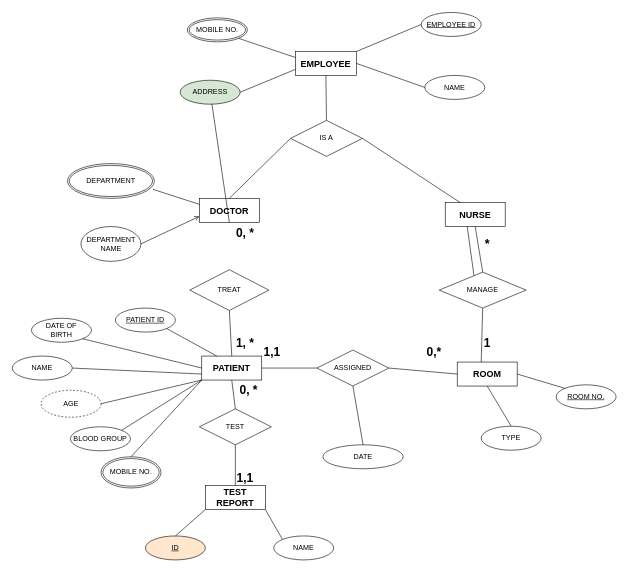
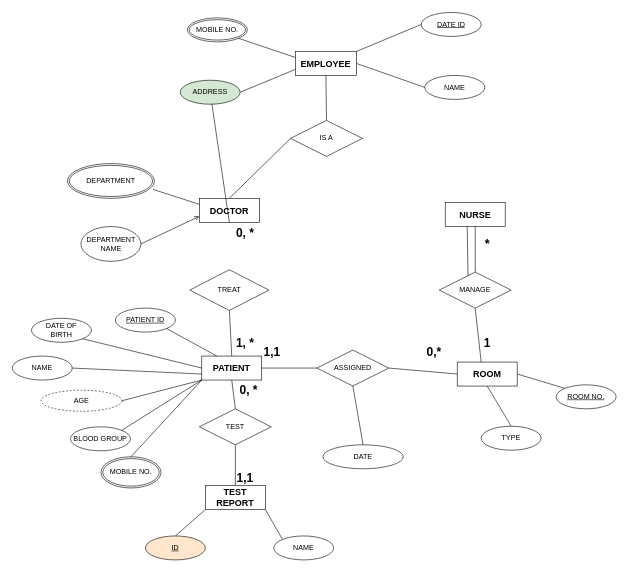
  <mxCell id="0" />
  <mxCell id="1" parent="0" />
  <mxCell id="2" value="&lt;b&gt;&lt;font style=&quot;font-size: 15px&quot;&gt;NURSE&lt;/font&gt;&lt;/b&gt;" style="whiteSpace=wrap;html=1;align=center;" vertex="1" parent="1"><mxGeometry x="742" y="337" width="100" height="40" as="geometry" /></mxCell>
  <mxCell id="3" value="&lt;b&gt;&lt;font style=&quot;font-size: 15px&quot;&gt;DOCTOR&lt;/font&gt;&lt;/b&gt;" style="whiteSpace=wrap;html=1;align=center;" vertex="1" parent="1"><mxGeometry x="332" y="330" width="100" height="40" as="geometry" /></mxCell>
  <mxCell id="4" value="&lt;b&gt;&lt;font style=&quot;font-size: 15px&quot;&gt;EMPLOYEE&lt;/font&gt;&lt;/b&gt;" style="whiteSpace=wrap;html=1;align=center;" vertex="1" parent="1"><mxGeometry x="492" y="85" width="102" height="40" as="geometry" /></mxCell>
  <mxCell id="5" value="ADDRESS" style="ellipse;whiteSpace=wrap;html=1;align=center;fillColor=#d5e8d4;" vertex="1" parent="1"><mxGeometry x="300" y="133" width="100" height="40" as="geometry" /></mxCell>
  <mxCell id="6" value="DEPARTMENT NAME" style="ellipse;whiteSpace=wrap;html=1;align=center;" vertex="1" parent="1"><mxGeometry x="134.5" y="377" width="100" height="58" as="geometry" /></mxCell>
  <mxCell id="7" value="NAME" style="ellipse;whiteSpace=wrap;html=1;align=center;" vertex="1" parent="1"><mxGeometry x="708" y="125" width="100" height="40" as="geometry" /></mxCell>
  <mxCell id="8" value="DEPARTMENT" style="ellipse;shape=doubleEllipse;margin=3;whiteSpace=wrap;html=1;align=center;" vertex="1" parent="1"><mxGeometry x="112" y="272" width="145" height="58" as="geometry" /></mxCell>
  <mxCell id="9" value="MOBILE NO." style="ellipse;shape=doubleEllipse;margin=3;whiteSpace=wrap;html=1;align=center;" vertex="1" parent="1"><mxGeometry x="312" y="29" width="100" height="40" as="geometry" /></mxCell>
  <mxCell id="10" value="IS A" style="shape=rhombus;perimeter=rhombusPerimeter;whiteSpace=wrap;html=1;align=center;" vertex="1" parent="1"><mxGeometry x="484" y="200" width="120" height="60" as="geometry" /></mxCell>
  <mxCell id="11" value="&lt;b&gt;&lt;font style=&quot;font-size: 15px&quot;&gt;PATIENT&lt;/font&gt;&lt;/b&gt;" style="whiteSpace=wrap;html=1;align=center;" vertex="1" parent="1"><mxGeometry x="336" y="593" width="100" height="40" as="geometry" /></mxCell>
  <mxCell id="12" value="TREAT" style="shape=rhombus;perimeter=rhombusPerimeter;whiteSpace=wrap;html=1;align=center;" vertex="1" parent="1"><mxGeometry x="316" y="449" width="132" height="68" as="geometry" /></mxCell>
  <mxCell id="13" style="edgeStyle=orthogonalEdgeStyle;rounded=0;orthogonalLoop=1;jettySize=auto;html=1;exitX=0.5;exitY=1;exitDx=0;exitDy=0;" edge="1" parent="1" source="12" target="12"><mxGeometry relative="1" as="geometry" /></mxCell>
  <mxCell id="14" value="NAME" style="ellipse;whiteSpace=wrap;html=1;align=center;" vertex="1" parent="1"><mxGeometry x="456" y="893" width="100" height="40" as="geometry" /></mxCell>
  <mxCell id="15" value="BLOOD GROUP" style="ellipse;whiteSpace=wrap;html=1;align=center;" vertex="1" parent="1"><mxGeometry x="117" y="711" width="100" height="40" as="geometry" /></mxCell>
  <mxCell id="16" value="NAME" style="ellipse;whiteSpace=wrap;html=1;align=center;" vertex="1" parent="1"><mxGeometry x="20" y="593" width="100" height="40" as="geometry" /></mxCell>
  <mxCell id="17" value="DATE OF &lt;br&gt;BIRTH" style="ellipse;whiteSpace=wrap;html=1;align=center;" vertex="1" parent="1"><mxGeometry x="52" y="530" width="100" height="40" as="geometry" /></mxCell>
- <mxCell id="18" value="AGE" style="ellipse;whiteSpace=wrap;html=1;align=center;dashed=1;" vertex="1" parent="1"><mxGeometry x="68" y="650" width="100" height="45" as="geometry" /></mxCell>
+ <mxCell id="18" value="AGE" style="ellipse;whiteSpace=wrap;html=1;align=center;dashed=1;" vertex="1" parent="1"><mxGeometry x="68" y="650" width="135" height="35" as="geometry" /></mxCell>
  <mxCell id="19" value="MOBILE NO." style="ellipse;shape=doubleEllipse;margin=3;whiteSpace=wrap;html=1;align=center;" vertex="1" parent="1"><mxGeometry x="168" y="761" width="100" height="52" as="geometry" /></mxCell>
  <mxCell id="20" value="&lt;b&gt;&lt;font style=&quot;font-size: 15px&quot;&gt;ROOM&lt;/font&gt;&lt;/b&gt;" style="whiteSpace=wrap;html=1;align=center;" vertex="1" parent="1"><mxGeometry x="762" y="603" width="100" height="40" as="geometry" /></mxCell>
  <mxCell id="21" style="edgeStyle=orthogonalEdgeStyle;rounded=0;orthogonalLoop=1;jettySize=auto;html=1;exitX=0.5;exitY=1;exitDx=0;exitDy=0;" edge="1" parent="1" source="3" target="3"><mxGeometry relative="1" as="geometry" /></mxCell>
  <mxCell id="22" value="TEST" style="shape=rhombus;perimeter=rhombusPerimeter;whiteSpace=wrap;html=1;align=center;" vertex="1" parent="1"><mxGeometry x="332" y="681" width="120" height="60" as="geometry" /></mxCell>
  <mxCell id="23" value="&lt;b&gt;&lt;font style=&quot;font-size: 15px&quot;&gt;TEST REPORT&lt;/font&gt;&lt;/b&gt;" style="whiteSpace=wrap;html=1;align=center;" vertex="1" parent="1"><mxGeometry x="342" y="809" width="100" height="40" as="geometry" /></mxCell>
- <mxCell id="24" value="MANAGE" style="shape=rhombus;perimeter=rhombusPerimeter;whiteSpace=wrap;html=1;align=center;" vertex="1" parent="1"><mxGeometry x="732" y="453" width="145" height="60" as="geometry" /></mxCell>
+ <mxCell id="24" value="MANAGE" style="shape=rhombus;perimeter=rhombusPerimeter;whiteSpace=wrap;html=1;align=center;" vertex="1" parent="1"><mxGeometry x="732" y="453" width="120" height="60" as="geometry" /></mxCell>
  <mxCell id="25" value="ASSIGNED" style="shape=rhombus;perimeter=rhombusPerimeter;whiteSpace=wrap;html=1;align=center;" vertex="1" parent="1"><mxGeometry x="528" y="583" width="120" height="60" as="geometry" /></mxCell>
  <mxCell id="26" value="ID" style="ellipse;whiteSpace=wrap;html=1;align=center;fontStyle=4;fillColor=#ffe6cc;" vertex="1" parent="1"><mxGeometry x="242" y="893" width="100" height="40" as="geometry" /></mxCell>
- <mxCell id="27" value="EMPLOYEE ID" style="ellipse;whiteSpace=wrap;html=1;align=center;fontStyle=4;" vertex="1" parent="1"><mxGeometry x="702" y="20" width="100" height="40" as="geometry" /></mxCell>
+ <mxCell id="27" value="DATE ID" style="ellipse;whiteSpace=wrap;html=1;align=center;fontStyle=4;" vertex="1" parent="1"><mxGeometry x="702" y="20" width="100" height="40" as="geometry" /></mxCell>
  <mxCell id="28" value="PATIENT ID" style="ellipse;whiteSpace=wrap;html=1;align=center;fontStyle=4;" vertex="1" parent="1"><mxGeometry y="513" width="100" height="40" as="geometry" x="192" /></mxCell>
  <mxCell id="29" value="TYPE" style="ellipse;whiteSpace=wrap;html=1;align=center;" vertex="1" parent="1"><mxGeometry x="802" y="710" width="100" height="40" as="geometry" /></mxCell>
  <mxCell id="30" value="ROOM NO." style="ellipse;whiteSpace=wrap;html=1;align=center;fontStyle=4;" vertex="1" parent="1"><mxGeometry x="927" y="641" width="100" height="40" as="geometry" /></mxCell>
  <mxCell id="31" value="DATE" style="ellipse;whiteSpace=wrap;html=1;align=center;" vertex="1" parent="1"><mxGeometry x="538" y="741" width="134" height="40" as="geometry" /></mxCell>
  <mxCell id="32" value="" style="endArrow=none;html=1;rounded=0;exitX=1;exitY=1;exitDx=0;exitDy=0;" edge="1" parent="1" source="9"><mxGeometry relative="1" as="geometry"><mxPoint x="342" y="69" as="sourcePoint" /><mxPoint x="492" y="95" as="targetPoint" /></mxGeometry></mxCell>
  <mxCell id="33" value="" style="endArrow=none;html=1;rounded=0;exitX=1;exitY=0;exitDx=0;exitDy=0;entryX=0;entryY=1;entryDx=0;entryDy=0;" edge="1" parent="1" source="15" target="11"><mxGeometry relative="1" as="geometry"><mxPoint y="695" as="sourcePoint" x="192" /><mxPoint x="352" y="695" as="targetPoint" /></mxGeometry></mxCell>
  <mxCell id="34" value="" style="endArrow=none;html=1;rounded=0;entryX=0;entryY=0.75;entryDx=0;entryDy=0;exitX=1;exitY=0.5;exitDx=0;exitDy=0;" edge="1" parent="1" source="5" target="4"><mxGeometry relative="1" as="geometry"><mxPoint x="336" y="125" as="sourcePoint" /><mxPoint x="496" y="125" as="targetPoint" /></mxGeometry></mxCell>
  <mxCell id="35" value="" style="endArrow=none;html=1;rounded=0;entryX=0;entryY=1;entryDx=0;entryDy=0;exitX=0.5;exitY=0;exitDx=0;exitDy=0;" edge="1" parent="1" source="19" target="11"><mxGeometry relative="1" as="geometry"><mxPoint x="237" y="758" as="sourcePoint" /><mxPoint x="400" y="721" as="targetPoint" /></mxGeometry></mxCell>
  <mxCell id="36" value="" style="endArrow=none;html=1;rounded=0;exitX=1;exitY=0.5;exitDx=0;exitDy=0;entryX=0;entryY=1;entryDx=0;entryDy=0;" edge="1" parent="1" source="18" target="11"><mxGeometry relative="1" as="geometry"><mxPoint x="168" y="650" as="sourcePoint" /><mxPoint x="328" y="650" as="targetPoint" /><Array as="points" /></mxGeometry></mxCell>
  <mxCell id="37" value="" style="endArrow=none;html=1;rounded=0;exitX=1;exitY=1;exitDx=0;exitDy=0;" edge="1" parent="1" source="17"><mxGeometry relative="1" as="geometry"><mxPoint x="177" y="575" as="sourcePoint" /><mxPoint x="336" y="613" as="targetPoint" /><Array as="points" /></mxGeometry></mxCell>
  <mxCell id="38" value="" style="endArrow=none;html=1;rounded=0;entryX=0.25;entryY=0;entryDx=0;entryDy=0;exitX=1;exitY=1;exitDx=0;exitDy=0;" edge="1" parent="1" source="28" target="11"><mxGeometry relative="1" as="geometry"><mxPoint x="240" y="581" as="sourcePoint" /><mxPoint x="400" y="581" as="targetPoint" /></mxGeometry></mxCell>
  <mxCell id="39" value="" style="endArrow=none;html=1;rounded=0;entryX=0;entryY=0.75;entryDx=0;entryDy=0;exitX=1;exitY=0.5;exitDx=0;exitDy=0;" edge="1" parent="1" source="16" target="11"><mxGeometry relative="1" as="geometry"><mxPoint y="660" as="sourcePoint" x="192" /><mxPoint x="352" y="660" as="targetPoint" /></mxGeometry></mxCell>
  <mxCell id="40" value="" style="endArrow=none;html=1;rounded=0;exitX=1;exitY=0.5;exitDx=0;exitDy=0;entryX=0;entryY=0.5;entryDx=0;entryDy=0;" edge="1" parent="1" source="11" target="25"><mxGeometry relative="1" as="geometry"><mxPoint x="537" y="513" as="sourcePoint" /><mxPoint x="637" y="513" as="targetPoint" /></mxGeometry></mxCell>
  <mxCell id="41" value="" style="endArrow=none;html=1;rounded=0;entryX=0.5;entryY=1;entryDx=0;entryDy=0;exitX=0.5;exitY=0;exitDx=0;exitDy=0;" edge="1" parent="1" source="11" target="12"><mxGeometry relative="1" as="geometry"><mxPoint x="382" y="575" as="sourcePoint" /><mxPoint x="436" y="541.5" as="targetPoint" /></mxGeometry></mxCell>
  <mxCell id="42" value="" style="endArrow=none;html=1;rounded=0;entryX=0.5;entryY=0;entryDx=0;entryDy=0;exitX=0.5;exitY=1;exitDx=0;exitDy=0;" edge="1" parent="1" source="25" target="31"><mxGeometry relative="1" as="geometry"><mxPoint x="597" y="650" as="sourcePoint" /><mxPoint x="698" y="695" as="targetPoint" /></mxGeometry></mxCell>
  <mxCell id="43" value="" style="endArrow=none;html=1;rounded=0;exitX=0.5;exitY=1;exitDx=0;exitDy=0;entryX=0.5;entryY=0;entryDx=0;entryDy=0;" edge="1" parent="1" source="20" target="29"><mxGeometry relative="1" as="geometry"><mxPoint x="767" y="693" as="sourcePoint" /><mxPoint x="927" y="693" as="targetPoint" /></mxGeometry></mxCell>
  <mxCell id="44" value="" style="endArrow=none;html=1;rounded=0;exitX=1;exitY=0.5;exitDx=0;exitDy=0;entryX=0;entryY=0;entryDx=0;entryDy=0;" edge="1" parent="1" source="20" target="30"><mxGeometry relative="1" as="geometry"><mxPoint x="867" y="620" as="sourcePoint" /><mxPoint x="1027" y="620" as="targetPoint" /></mxGeometry></mxCell>
  <mxCell id="45" value="" style="endArrow=none;html=1;rounded=0;entryX=0.5;entryY=1;entryDx=0;entryDy=0;exitX=0.4;exitY=0;exitDx=0;exitDy=0;exitPerimeter=0;" edge="1" parent="1" source="20" target="24"><mxGeometry relative="1" as="geometry"><mxPoint x="792" y="545" as="sourcePoint" /><mxPoint x="908" y="549" as="targetPoint" /></mxGeometry></mxCell>
  <mxCell id="46" value="" style="endArrow=none;html=1;rounded=0;exitX=0.5;exitY=1;exitDx=0;exitDy=0;" edge="1" parent="1" source="3" target="5"><mxGeometry relative="1" as="geometry"><mxPoint x="324" y="410" as="sourcePoint" /><mxPoint x="382" y="425" as="targetPoint" /></mxGeometry></mxCell>
  <mxCell id="47" value="" style="endArrow=open;html=1;rounded=0;exitX=1;exitY=0.5;exitDx=0;exitDy=0;entryX=0;entryY=0.75;entryDx=0;entryDy=0;" edge="1" parent="1" source="6" target="3"><mxGeometry relative="1" as="geometry"><mxPoint y="377" as="sourcePoint" x="192" /><mxPoint x="352" y="377" as="targetPoint" /></mxGeometry></mxCell>
  <mxCell id="48" value="" style="endArrow=none;html=1;rounded=0;entryX=0;entryY=0.25;entryDx=0;entryDy=0;exitX=0.984;exitY=0.741;exitDx=0;exitDy=0;exitPerimeter=0;" edge="1" parent="1" source="8" target="3"><mxGeometry relative="1" as="geometry"><mxPoint y="328" as="sourcePoint" x="192" /><mxPoint x="312" y="328" as="targetPoint" /></mxGeometry></mxCell>
- <mxCell id="49" value="" style="endArrow=none;html=1;rounded=0;exitX=1;exitY=0.5;exitDx=0;exitDy=0;entryX=0.25;entryY=0;entryDx=0;entryDy=0;" edge="1" parent="1" source="10" target="2"><mxGeometry relative="1" as="geometry"><mxPoint x="627" y="290" as="sourcePoint" /><mxPoint x="747" y="335" as="targetPoint" /></mxGeometry></mxCell>
  <mxCell id="50" value="" style="endArrow=none;html=1;rounded=0;entryX=0;entryY=0.5;entryDx=0;entryDy=0;exitX=0.5;exitY=0;exitDx=0;exitDy=0;" edge="1" parent="1" source="3" target="10"><mxGeometry relative="1" as="geometry"><mxPoint x="336" y="290" as="sourcePoint" /><mxPoint x="496" y="290" as="targetPoint" /></mxGeometry></mxCell>
  <mxCell id="51" value="" style="endArrow=none;html=1;rounded=0;entryX=0.5;entryY=0;entryDx=0;entryDy=0;exitX=0.5;exitY=1;exitDx=0;exitDy=0;" edge="1" parent="1" source="4" target="10"><mxGeometry relative="1" as="geometry"><mxPoint x="448" y="185" as="sourcePoint" /><mxPoint x="608" y="185" as="targetPoint" /></mxGeometry></mxCell>
  <mxCell id="52" value="" style="endArrow=none;html=1;rounded=0;exitX=1;exitY=0.5;exitDx=0;exitDy=0;entryX=0;entryY=0.5;entryDx=0;entryDy=0;" edge="1" parent="1" source="4" target="7"><mxGeometry relative="1" as="geometry"><mxPoint x="556" y="131" as="sourcePoint" /><mxPoint x="716" y="131" as="targetPoint" /></mxGeometry></mxCell>
  <mxCell id="53" value="" style="endArrow=none;html=1;rounded=0;exitX=1;exitY=0;exitDx=0;exitDy=0;entryX=0;entryY=0.5;entryDx=0;entryDy=0;" edge="1" parent="1" source="4" target="27"><mxGeometry relative="1" as="geometry"><mxPoint x="567" y="60" as="sourcePoint" /><mxPoint x="687" y="60" as="targetPoint" /></mxGeometry></mxCell>
  <mxCell id="54" value="" style="endArrow=none;html=1;rounded=0;entryX=0.5;entryY=1;entryDx=0;entryDy=0;exitX=0.5;exitY=0;exitDx=0;exitDy=0;" edge="1" parent="1" source="24" target="2"><mxGeometry relative="1" as="geometry"><mxPoint x="492" y="455" as="sourcePoint" /><mxPoint x="652" y="455" as="targetPoint" /></mxGeometry></mxCell>
  <mxCell id="55" value="" style="endArrow=none;html=1;rounded=0;exitX=0.5;exitY=0;exitDx=0;exitDy=0;entryX=0.5;entryY=1;entryDx=0;entryDy=0;" edge="1" parent="1" source="22" target="11"><mxGeometry relative="1" as="geometry"><mxPoint x="462" y="410" as="sourcePoint" /><mxPoint x="622" y="410" as="targetPoint" /></mxGeometry></mxCell>
  <mxCell id="56" value="" style="endArrow=none;html=1;rounded=0;entryX=0.367;entryY=1;entryDx=0;entryDy=0;exitX=0.4;exitY=0.1;exitDx=0;exitDy=0;exitPerimeter=0;entryPerimeter=0;" edge="1" parent="1" source="24" target="2"><mxGeometry relative="1" as="geometry"><mxPoint x="747" y="440" as="sourcePoint" /><mxPoint x="622" y="410" as="targetPoint" /></mxGeometry></mxCell>
  <mxCell id="57" value="" style="endArrow=none;html=1;rounded=0;exitX=0.5;exitY=0;exitDx=0;exitDy=0;entryX=0.5;entryY=1;entryDx=0;entryDy=0;" edge="1" parent="1" source="23" target="22"><mxGeometry relative="1" as="geometry"><mxPoint x="462" y="410" as="sourcePoint" /><mxPoint x="622" y="410" as="targetPoint" /></mxGeometry></mxCell>
  <mxCell id="58" value="" style="endArrow=none;html=1;rounded=0;entryX=0;entryY=0.5;entryDx=0;entryDy=0;exitX=1;exitY=0.5;exitDx=0;exitDy=0;" edge="1" parent="1" source="25" target="20"><mxGeometry relative="1" as="geometry"><mxPoint x="462" y="560" as="sourcePoint" /><mxPoint x="622" y="560" as="targetPoint" /></mxGeometry></mxCell>
  <mxCell id="59" value="&lt;b&gt;&lt;font style=&quot;font-size: 20px&quot;&gt;0, *&lt;/font&gt;&lt;/b&gt;" style="text;html=1;align=center;verticalAlign=middle;resizable=0;points=[];autosize=1;" vertex="1" parent="1"><mxGeometry x="378" y="372" width="60" height="30" as="geometry" /></mxCell>
  <mxCell id="60" value="&lt;b&gt;&lt;font style=&quot;font-size: 20px&quot;&gt;1, *&lt;/font&gt;&lt;/b&gt;" style="text;html=1;align=center;verticalAlign=middle;resizable=0;points=[];autosize=1;" vertex="1" parent="1"><mxGeometry x="378" y="556" width="60" height="30" as="geometry" /></mxCell>
  <mxCell id="61" value="&lt;b&gt;&lt;font style=&quot;font-size: 20px&quot;&gt;1,1&lt;/font&gt;&lt;/b&gt;" style="text;html=1;align=center;verticalAlign=middle;resizable=0;points=[];autosize=1;" vertex="1" parent="1"><mxGeometry x="430" y="570" width="45" height="30" as="geometry" /></mxCell>
  <mxCell id="62" value="&lt;font size=&quot;1&quot;&gt;&lt;b style=&quot;font-size: 20px&quot;&gt;0,*&lt;/b&gt;&lt;/font&gt;" style="text;html=1;align=center;verticalAlign=middle;resizable=0;points=[];autosize=1;" vertex="1" parent="1"><mxGeometry x="700" y="570" width="45" height="30" as="geometry" /></mxCell>
  <mxCell id="63" value="&lt;font size=&quot;1&quot;&gt;&lt;b style=&quot;font-size: 20px&quot;&gt;0, *&lt;/b&gt;&lt;/font&gt;" style="text;html=1;align=center;verticalAlign=middle;resizable=0;points=[];autosize=1;" vertex="1" parent="1"><mxGeometry x="384" y="633" width="60" height="30" as="geometry" /></mxCell>
  <mxCell id="64" value="&lt;b&gt;&lt;font style=&quot;font-size: 20px&quot;&gt;1,1&lt;/font&gt;&lt;/b&gt;" style="text;html=1;align=center;verticalAlign=middle;resizable=0;points=[];autosize=1;" vertex="1" parent="1"><mxGeometry x="385" y="780" width="45" height="30" as="geometry" /></mxCell>
  <mxCell id="65" value="&lt;b&gt;&lt;font style=&quot;font-size: 21px&quot;&gt;*&lt;/font&gt;&lt;/b&gt;" style="text;html=1;align=center;verticalAlign=middle;resizable=0;points=[];autosize=1;" vertex="1" parent="1"><mxGeometry x="797" y="391" width="30" height="30" as="geometry" /></mxCell>
  <mxCell id="66" value="&lt;b&gt;&lt;font style=&quot;font-size: 20px&quot;&gt;1&lt;/font&gt;&lt;/b&gt;" style="text;html=1;align=center;verticalAlign=middle;resizable=0;points=[];autosize=1;" vertex="1" parent="1"><mxGeometry x="797" y="555" width="30" height="30" as="geometry" /></mxCell>
  <mxCell id="67" value="" style="endArrow=none;html=1;rounded=0;exitX=0.5;exitY=0;exitDx=0;exitDy=0;entryX=0;entryY=1;entryDx=0;entryDy=0;" edge="1" parent="1" source="26" target="23"><mxGeometry relative="1" as="geometry"><mxPoint x="462" y="530" as="sourcePoint" /><mxPoint x="622" y="530" as="targetPoint" /></mxGeometry></mxCell>
  <mxCell id="68" value="" style="endArrow=none;html=1;rounded=0;exitX=0;exitY=0;exitDx=0;exitDy=0;entryX=1;entryY=1;entryDx=0;entryDy=0;" edge="1" parent="1" source="14" target="23"><mxGeometry relative="1" as="geometry"><mxPoint x="462" y="530" as="sourcePoint" /><mxPoint x="622" y="530" as="targetPoint" /></mxGeometry></mxCell>
